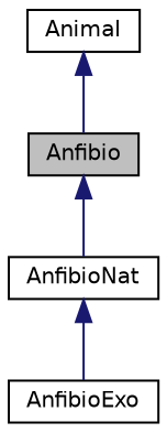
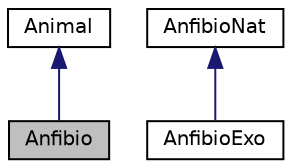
  digraph {
    node [color=black fillcolor=white fontname=Helvetica fontsize=10 shape=record style=filled]
    edge [color=midnightblue dir=back fontname=Helvetica fontsize=10 labelfontname=Helvetica labelfontsize=10 style=solid]
    n1 [fillcolor=grey75 fontcolor=black height=0.2 label=Anfibio width=0.4]
    n2 [height=0.2 label=AnfibioNat width=0.4]
    n3 [height=0.2 label=AnfibioExo width=0.4]
    n4 [height=0.2 label=Animal width=0.4]
-   n1 -> n2
    n2 -> n3
    n4 -> n1
  }
